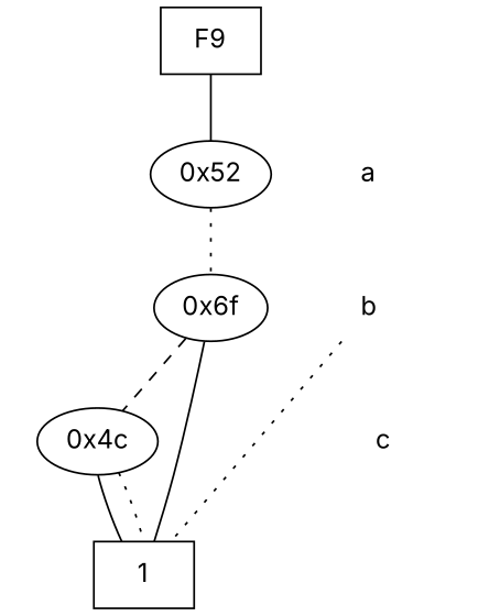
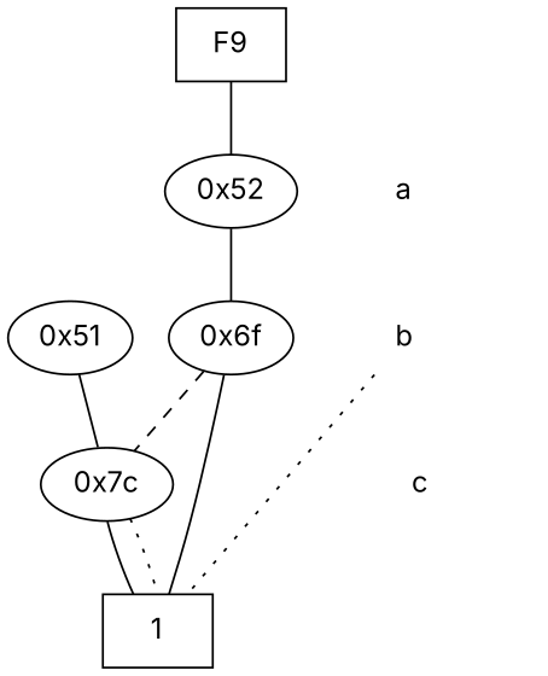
  digraph {
    fontname=Inter
    node [fontname=Inter]
    edge [dir=none fontname=Inter]
    "CONST NODES" [shape=plaintext style=invis]
    " a " [shape=plaintext]
    " b " [shape=plaintext]
    " c " [shape=plaintext]
    n5 [label=F9 shape=box]
    "0x52"
    n7 [label="0x6f"]
-   "0x4c"
+   "0x51"
+   "0x4c" [label="0x7c"]
    n10 [label=1 shape=box]
    subgraph sub_1 {
      "CONST NODES"
      " a "
      " b "
      " c "
    }
    subgraph sub_2 {
      rank=same
      n5
    }
    subgraph sub_3 {
      rank=same
      " a "
      "0x52"
    }
    subgraph sub_4 {
      rank=same
      " b "
      n7
+     "0x51"
    }
    subgraph sub_5 {
      rank=same
      " c "
      "0x4c"
    }
    subgraph sub_6 {
      rank=same
      "CONST NODES"
      subgraph sub_7 {
        rank=same
        n10
      }
    }
    " a " -> " b " [style=invis]
    " b " -> " c " [style=invis]
    " b " -> n10 [style=dotted]
    " c " -> "CONST NODES" [style=invis]
    n5 -> "0x52" [style=solid]
-   "0x52" -> n7 [style=dotted]
+   "0x52" -> n7
    n7 -> "0x4c" [style=dashed]
    n7 -> n10
+   "0x51" -> "0x4c"
    "0x4c" -> n10
    "0x4c" -> n10 [style=dotted]
  }
